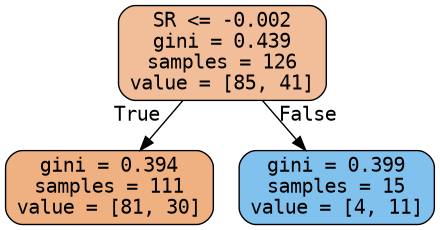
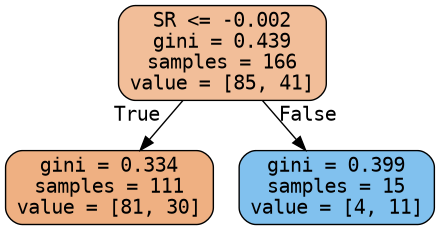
  digraph {
    fontname="DejaVu Sans Mono"
    node [color=black fontname="DejaVu Sans Mono" shape=box style="filled, rounded"]
    edge [fontname="DejaVu Sans Mono" labeldistance=2.5]
-   n1 [fillcolor="#f2be99" label="SR <= -0.002\ngini = 0.439\nsamples = 126\nvalue = [85, 41]"]
-   n2 [fillcolor="#efb082" label="gini = 0.394\nsamples = 111\nvalue = [81, 30]"]
+   n1 [fillcolor="#f2be99" label="SR <= -0.002\ngini = 0.439\nsamples = 166\nvalue = [85, 41]"]
+   n2 [fillcolor="#efb082" label="gini = 0.334\nsamples = 111\nvalue = [81, 30]"]
    n3 [fillcolor="#81c1ee" label="gini = 0.399\nsamples = 15\nvalue = [4, 11]"]
    n1 -> n2 [headlabel=True labelangle=45]
    n1 -> n3 [headlabel=False labelangle=-45]
  }
